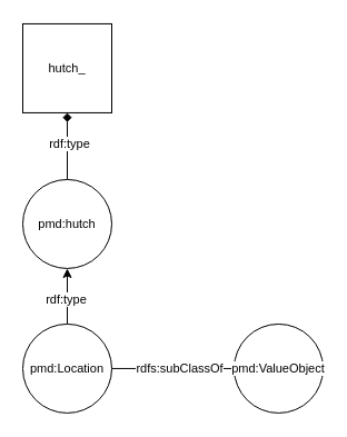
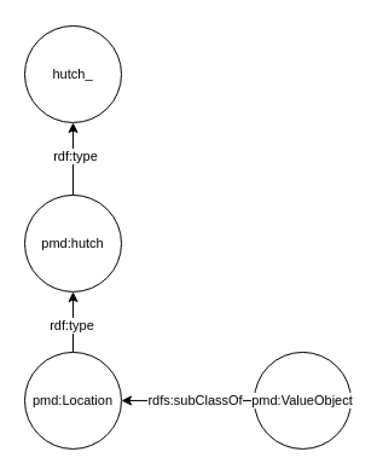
  <mxCell id="0" />
  <mxCell id="1" parent="0" />
- <mxCell id="2" value="hutch_" style="whiteSpace=wrap;html=1;aspect=fixed;fontFamily=Helvetica;fontSize=11;fontColor=default;labelBackgroundColor=default;rounded=0;" vertex="1" parent="1"><mxGeometry x="20" y="20.95" width="80" height="80" as="geometry" /></mxCell>
- <mxCell id="3" style="edgeStyle=none;rounded=0;orthogonalLoop=1;jettySize=auto;html=1;exitX=0;exitY=0.5;exitDx=0;exitDy=0;entryX=1;entryY=0.5;entryDx=0;entryDy=0;strokeColor=default;align=center;verticalAlign=middle;fontFamily=Helvetica;fontSize=11;fontColor=default;labelBackgroundColor=default;endArrow=none;" edge="1" parent="1" source="5" target="11"><mxGeometry relative="1" as="geometry" /></mxCell>
+ <mxCell id="2" value="hutch_" style="ellipse;whiteSpace=wrap;html=1;aspect=fixed;fontFamily=Helvetica;fontSize=11;fontColor=default;labelBackgroundColor=default;" vertex="1" parent="1"><mxGeometry x="20" y="20.95" width="80" height="80" as="geometry" /></mxCell>
+ <mxCell id="3" style="edgeStyle=none;rounded=0;orthogonalLoop=1;jettySize=auto;html=1;exitX=0;exitY=0.5;exitDx=0;exitDy=0;entryX=1;entryY=0.5;entryDx=0;entryDy=0;strokeColor=default;align=center;verticalAlign=middle;fontFamily=Helvetica;fontSize=11;fontColor=default;labelBackgroundColor=default;endArrow=classic;" edge="1" parent="1" source="5" target="11"><mxGeometry relative="1" as="geometry" /></mxCell>
  <mxCell id="4" value="rdfs:subClassOf" style="edgeLabel;html=1;align=center;verticalAlign=middle;resizable=0;points=[];fontFamily=Helvetica;fontSize=11;fontColor=default;labelBackgroundColor=default;" vertex="1" connectable="0" parent="3"><mxGeometry x="0.136" y="1" relative="1" as="geometry"><mxPoint x="12" y="-1" as="offset" /></mxGeometry></mxCell>
  <mxCell id="5" value="pmd:ValueObject" style="ellipse;whiteSpace=wrap;html=1;aspect=fixed;fontFamily=Helvetica;fontSize=11;fontColor=default;labelBackgroundColor=default;" vertex="1" parent="1"><mxGeometry x="210" y="290.95" width="80" height="80" as="geometry" /></mxCell>
- <mxCell id="6" value="" style="edgeStyle=none;rounded=0;orthogonalLoop=1;jettySize=auto;html=1;strokeColor=default;align=center;verticalAlign=middle;fontFamily=Helvetica;fontSize=11;fontColor=default;labelBackgroundColor=default;endArrow=diamond;" edge="1" parent="1" source="8" target="2"><mxGeometry relative="1" as="geometry" /></mxCell>
+ <mxCell id="6" value="" style="edgeStyle=none;rounded=0;orthogonalLoop=1;jettySize=auto;html=1;strokeColor=default;align=center;verticalAlign=middle;fontFamily=Helvetica;fontSize=11;fontColor=default;labelBackgroundColor=default;endArrow=classic;" edge="1" parent="1" source="8" target="2"><mxGeometry relative="1" as="geometry" /></mxCell>
  <mxCell id="7" value="rdf:type" style="edgeLabel;html=1;align=center;verticalAlign=middle;resizable=0;points=[];fontFamily=Helvetica;fontSize=11;fontColor=default;labelBackgroundColor=default;" vertex="1" connectable="0" parent="6"><mxGeometry x="0.067" y="-1" relative="1" as="geometry"><mxPoint as="offset" /></mxGeometry></mxCell>
  <mxCell id="8" value="pmd:hutch" style="ellipse;whiteSpace=wrap;html=1;aspect=fixed;fontFamily=Helvetica;fontSize=11;fontColor=default;labelBackgroundColor=default;" vertex="1" parent="1"><mxGeometry x="20" y="160.95" width="80" height="80" as="geometry" /></mxCell>
  <mxCell id="9" value="" style="edgeStyle=none;rounded=0;orthogonalLoop=1;jettySize=auto;html=1;strokeColor=default;align=center;verticalAlign=middle;fontFamily=Helvetica;fontSize=11;fontColor=default;labelBackgroundColor=default;endArrow=classic;" edge="1" parent="1" source="11" target="8"><mxGeometry relative="1" as="geometry" /></mxCell>
  <mxCell id="10" value="rdf:type" style="edgeLabel;html=1;align=center;verticalAlign=middle;resizable=0;points=[];fontFamily=Helvetica;fontSize=11;fontColor=default;labelBackgroundColor=default;" vertex="1" connectable="0" parent="9"><mxGeometry x="-0.12" y="2" relative="1" as="geometry"><mxPoint as="offset" /></mxGeometry></mxCell>
  <mxCell id="11" value="pmd:Location" style="ellipse;whiteSpace=wrap;html=1;aspect=fixed;fontFamily=Helvetica;fontSize=11;fontColor=default;labelBackgroundColor=default;" vertex="1" parent="1"><mxGeometry x="20" y="290.95" width="80" height="80" as="geometry" /></mxCell>
